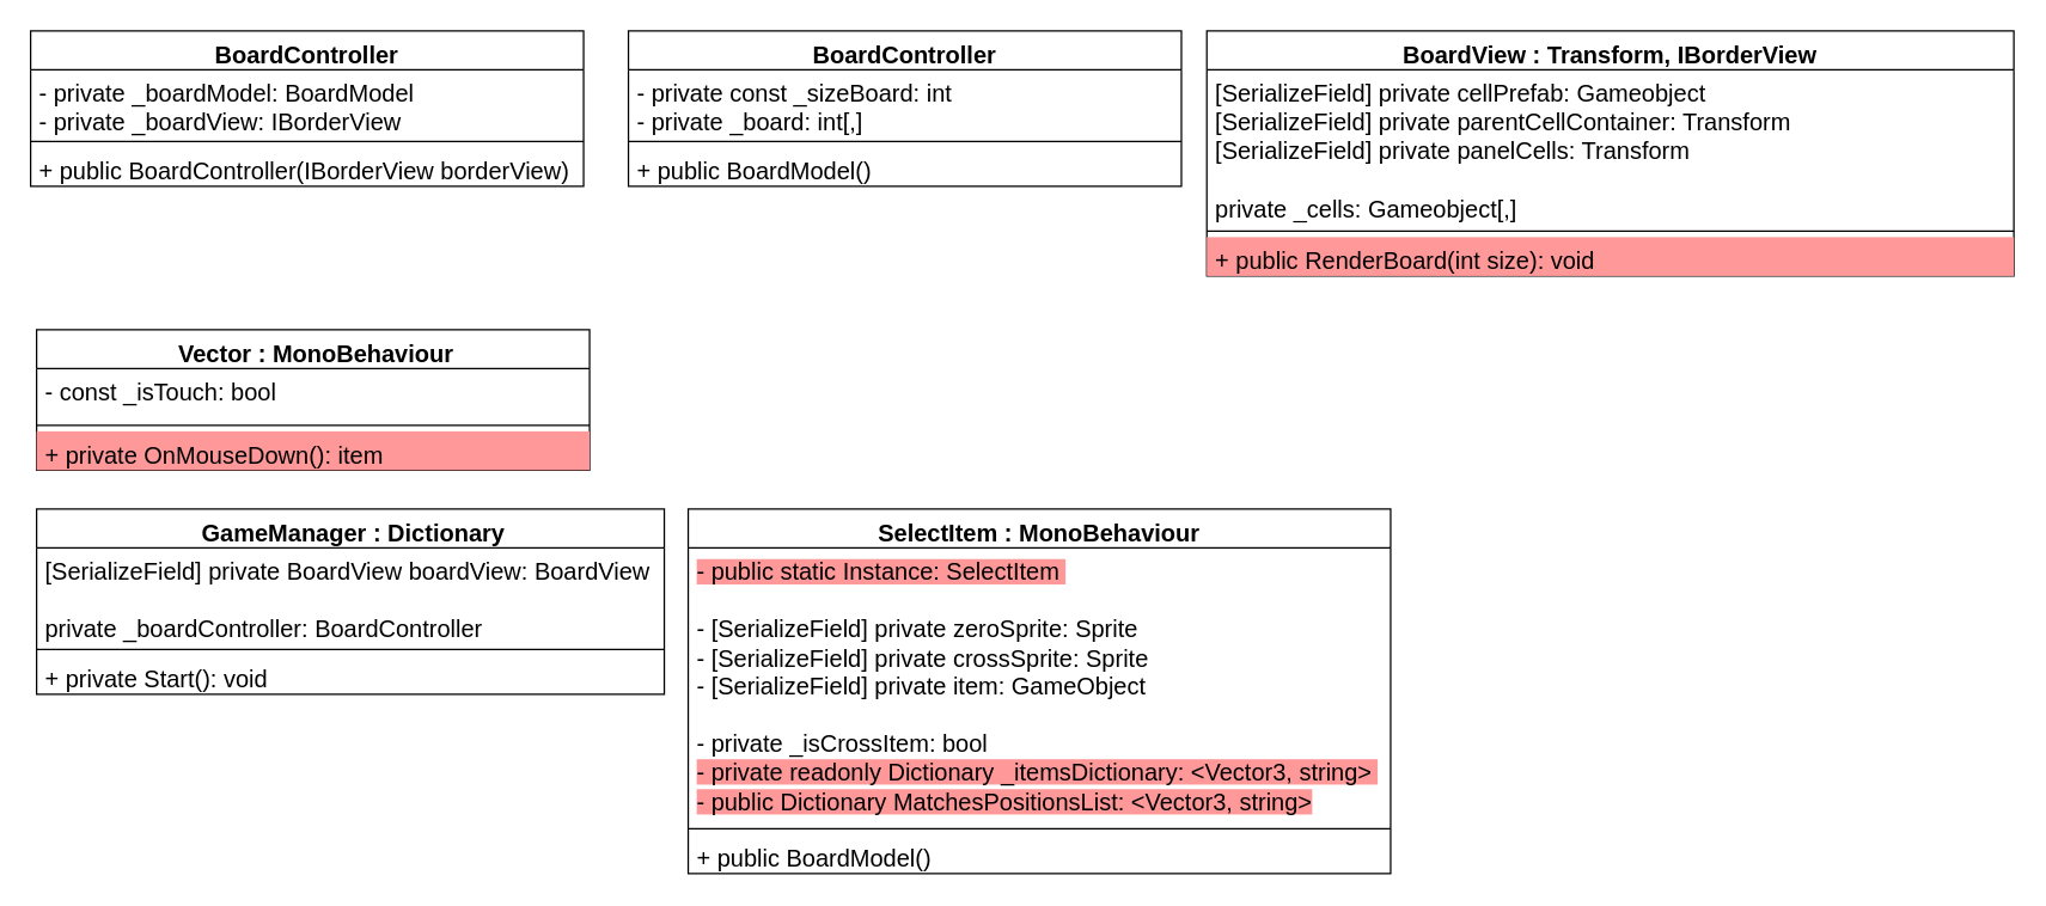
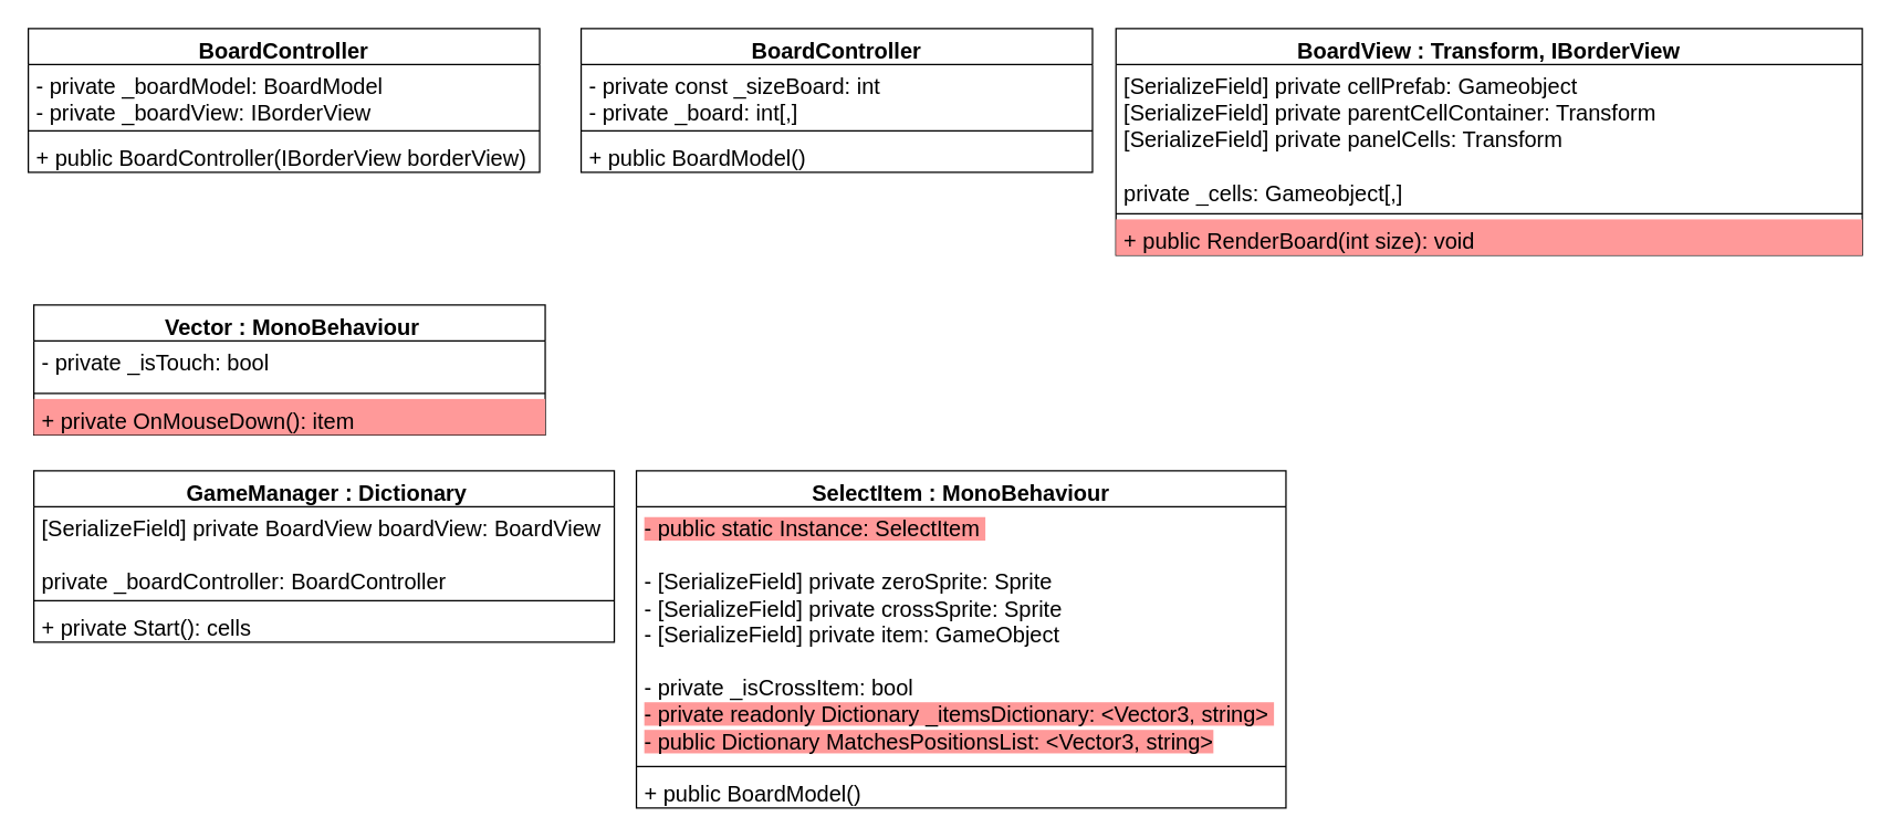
  <mxCell id="0" />
  <mxCell id="1" parent="0" />
  <mxCell id="2" value="BoardController" style="swimlane;fontStyle=1;align=center;verticalAlign=top;childLayout=stackLayout;horizontal=1;startSize=26;horizontalStack=0;resizeParent=1;resizeParentMax=0;resizeLast=0;collapsible=1;marginBottom=0;whiteSpace=wrap;html=1;fontSize=16;" vertex="1" parent="1"><mxGeometry x="20" y="20" width="370" height="104" as="geometry" /></mxCell>
  <mxCell id="3" value="- private _boardModel: BoardModel&lt;br&gt;- private _boardView: IBorderView&lt;br&gt;&amp;nbsp;" style="text;strokeColor=none;fillColor=none;align=left;verticalAlign=top;spacingLeft=4;spacingRight=4;overflow=hidden;rotatable=0;points=[[0,0.5],[1,0.5]];portConstraint=eastwest;whiteSpace=wrap;html=1;fontSize=16;" vertex="1" parent="2"><mxGeometry y="26" width="370" height="44" as="geometry" /></mxCell>
  <mxCell id="4" value="" style="line;strokeWidth=1;fillColor=none;align=left;verticalAlign=middle;spacingTop=-1;spacingLeft=3;spacingRight=3;rotatable=0;labelPosition=right;points=[];portConstraint=eastwest;strokeColor=inherit;fontSize=16;" vertex="1" parent="2"><mxGeometry y="70" width="370" height="8" as="geometry" /></mxCell>
  <mxCell id="5" value="+&amp;nbsp;public BoardController(IBorderView borderView)" style="text;strokeColor=none;fillColor=none;align=left;verticalAlign=top;spacingLeft=4;spacingRight=4;overflow=hidden;rotatable=0;points=[[0,0.5],[1,0.5]];portConstraint=eastwest;whiteSpace=wrap;html=1;fontSize=16;" vertex="1" parent="2"><mxGeometry y="78" width="370" height="26" as="geometry" /></mxCell>
  <mxCell id="6" value="BoardController" style="swimlane;fontStyle=1;align=center;verticalAlign=top;childLayout=stackLayout;horizontal=1;startSize=26;horizontalStack=0;resizeParent=1;resizeParentMax=0;resizeLast=0;collapsible=1;marginBottom=0;whiteSpace=wrap;html=1;fontSize=16;" vertex="1" parent="1"><mxGeometry x="420" y="20" width="370" height="104" as="geometry" /></mxCell>
  <mxCell id="7" value="&lt;div&gt;- private const _sizeBoard: int&lt;/div&gt;&lt;div&gt;&lt;span style=&quot;background-color: initial;&quot;&gt;- private _board: int[,]&lt;/span&gt;&lt;br&gt;&lt;/div&gt;" style="text;strokeColor=none;fillColor=none;align=left;verticalAlign=top;spacingLeft=4;spacingRight=4;overflow=hidden;rotatable=0;points=[[0,0.5],[1,0.5]];portConstraint=eastwest;whiteSpace=wrap;html=1;fontSize=16;" vertex="1" parent="6"><mxGeometry y="26" width="370" height="44" as="geometry" /></mxCell>
  <mxCell id="8" value="" style="line;strokeWidth=1;fillColor=none;align=left;verticalAlign=middle;spacingTop=-1;spacingLeft=3;spacingRight=3;rotatable=0;labelPosition=right;points=[];portConstraint=eastwest;strokeColor=inherit;fontSize=16;" vertex="1" parent="6"><mxGeometry y="70" width="370" height="8" as="geometry" /></mxCell>
  <mxCell id="9" value="+&amp;nbsp;public BoardModel()" style="text;strokeColor=none;fillColor=none;align=left;verticalAlign=top;spacingLeft=4;spacingRight=4;overflow=hidden;rotatable=0;points=[[0,0.5],[1,0.5]];portConstraint=eastwest;whiteSpace=wrap;html=1;fontSize=16;" vertex="1" parent="6"><mxGeometry y="78" width="370" height="26" as="geometry" /></mxCell>
  <mxCell id="10" value="BoardView : Transform, IBorderView" style="swimlane;fontStyle=1;align=center;verticalAlign=top;childLayout=stackLayout;horizontal=1;startSize=26;horizontalStack=0;resizeParent=1;resizeParentMax=0;resizeLast=0;collapsible=1;marginBottom=0;whiteSpace=wrap;html=1;fontSize=16;" vertex="1" parent="1"><mxGeometry x="807" y="20" width="540" height="164" as="geometry" /></mxCell>
  <mxCell id="11" value="&lt;div&gt;[SerializeField] private cellPrefab: Gameobject&lt;/div&gt;&lt;div&gt;&lt;span style=&quot;background-color: initial;&quot;&gt;[SerializeField] private parentCellContainer: Transform&lt;/span&gt;&lt;/div&gt;&lt;div&gt;[SerializeField] private panelCells: Transform&lt;/div&gt;&lt;div&gt;&lt;br&gt;&lt;/div&gt;&lt;div&gt;&lt;span style=&quot;background-color: initial;&quot;&gt;private _cells: Gameobject[,]&lt;/span&gt;&lt;/div&gt;" style="text;strokeColor=none;fillColor=none;align=left;verticalAlign=top;spacingLeft=4;spacingRight=4;overflow=hidden;rotatable=0;points=[[0,0.5],[1,0.5]];portConstraint=eastwest;whiteSpace=wrap;html=1;fontSize=16;" vertex="1" parent="10"><mxGeometry y="26" width="540" height="104" as="geometry" /></mxCell>
  <mxCell id="12" value="" style="line;strokeWidth=1;fillColor=none;align=left;verticalAlign=middle;spacingTop=-1;spacingLeft=3;spacingRight=3;rotatable=0;labelPosition=right;points=[];portConstraint=eastwest;strokeColor=inherit;fontSize=16;" vertex="1" parent="10"><mxGeometry y="130" width="540" height="8" as="geometry" /></mxCell>
  <mxCell id="13" value="+&amp;nbsp;public RenderBoard(int size): void" style="text;strokeColor=none;fillColor=#FF9999;align=left;verticalAlign=top;spacingLeft=4;spacingRight=4;overflow=hidden;rotatable=0;points=[[0,0.5],[1,0.5]];portConstraint=eastwest;whiteSpace=wrap;html=1;fontSize=16;" vertex="1" parent="10"><mxGeometry y="138" width="540" height="26" as="geometry" /></mxCell>
  <mxCell id="14" value="&amp;nbsp;Vector : MonoBehaviour" style="swimlane;fontStyle=1;align=center;verticalAlign=top;childLayout=stackLayout;horizontal=1;startSize=26;horizontalStack=0;resizeParent=1;resizeParentMax=0;resizeLast=0;collapsible=1;marginBottom=0;whiteSpace=wrap;html=1;fontSize=16;" vertex="1" parent="1"><mxGeometry x="24" y="220" width="370" height="94" as="geometry" /></mxCell>
- <mxCell id="15" value="-&amp;nbsp;const _isTouch: bool" style="text;strokeColor=none;fillColor=none;align=left;verticalAlign=top;spacingLeft=4;spacingRight=4;overflow=hidden;rotatable=0;points=[[0,0.5],[1,0.5]];portConstraint=eastwest;whiteSpace=wrap;html=1;fontSize=16;" vertex="1" parent="14"><mxGeometry y="26" width="370" height="34" as="geometry" /></mxCell>
+ <mxCell id="15" value="-&amp;nbsp;private _isTouch: bool" style="text;strokeColor=none;fillColor=none;align=left;verticalAlign=top;spacingLeft=4;spacingRight=4;overflow=hidden;rotatable=0;points=[[0,0.5],[1,0.5]];portConstraint=eastwest;whiteSpace=wrap;html=1;fontSize=16;" vertex="1" parent="14"><mxGeometry y="26" width="370" height="34" as="geometry" /></mxCell>
  <mxCell id="16" value="" style="line;strokeWidth=1;fillColor=none;align=left;verticalAlign=middle;spacingTop=-1;spacingLeft=3;spacingRight=3;rotatable=0;labelPosition=right;points=[];portConstraint=eastwest;strokeColor=inherit;fontSize=16;" vertex="1" parent="14"><mxGeometry y="60" width="370" height="8" as="geometry" /></mxCell>
  <mxCell id="17" value="+&amp;nbsp;private OnMouseDown(): item" style="text;strokeColor=none;fillColor=#FF9999;align=left;verticalAlign=top;spacingLeft=4;spacingRight=4;overflow=hidden;rotatable=0;points=[[0,0.5],[1,0.5]];portConstraint=eastwest;whiteSpace=wrap;html=1;fontSize=16;" vertex="1" parent="14"><mxGeometry y="68" width="370" height="26" as="geometry" /></mxCell>
  <mxCell id="18" value="&amp;nbsp;GameManager : Dictionary" style="swimlane;fontStyle=1;align=center;verticalAlign=top;childLayout=stackLayout;horizontal=1;startSize=26;horizontalStack=0;resizeParent=1;resizeParentMax=0;resizeLast=0;collapsible=1;marginBottom=0;whiteSpace=wrap;html=1;fontSize=16;" vertex="1" parent="1"><mxGeometry x="24" y="340" width="420" height="124" as="geometry" /></mxCell>
  <mxCell id="19" value="&lt;div&gt;&lt;div&gt;[SerializeField] private BoardView boardView:&amp;nbsp;BoardView&lt;/div&gt;&lt;div&gt;&lt;br&gt;&lt;/div&gt;&lt;div&gt;&lt;span style=&quot;background-color: initial;&quot;&gt;private _boardController:&amp;nbsp;&lt;/span&gt;BoardController&lt;/div&gt;&lt;/div&gt;&lt;div&gt;&lt;br&gt;&lt;/div&gt;" style="text;strokeColor=none;fillColor=none;align=left;verticalAlign=top;spacingLeft=4;spacingRight=4;overflow=hidden;rotatable=0;points=[[0,0.5],[1,0.5]];portConstraint=eastwest;whiteSpace=wrap;html=1;fontSize=16;" vertex="1" parent="18"><mxGeometry y="26" width="420" height="64" as="geometry" /></mxCell>
  <mxCell id="20" value="" style="line;strokeWidth=1;fillColor=none;align=left;verticalAlign=middle;spacingTop=-1;spacingLeft=3;spacingRight=3;rotatable=0;labelPosition=right;points=[];portConstraint=eastwest;strokeColor=inherit;fontSize=16;" vertex="1" parent="18"><mxGeometry y="90" width="420" height="8" as="geometry" /></mxCell>
- <mxCell id="21" value="+&amp;nbsp;private Start(): void" style="text;strokeColor=none;fillColor=none;align=left;verticalAlign=top;spacingLeft=4;spacingRight=4;overflow=hidden;rotatable=0;points=[[0,0.5],[1,0.5]];portConstraint=eastwest;whiteSpace=wrap;html=1;fontSize=16;" vertex="1" parent="18"><mxGeometry y="98" width="420" height="26" as="geometry" /></mxCell>
+ <mxCell id="21" value="+&amp;nbsp;private Start(): cells" style="text;strokeColor=none;fillColor=none;align=left;verticalAlign=top;spacingLeft=4;spacingRight=4;overflow=hidden;rotatable=0;points=[[0,0.5],[1,0.5]];portConstraint=eastwest;whiteSpace=wrap;html=1;fontSize=16;" vertex="1" parent="18"><mxGeometry y="98" width="420" height="26" as="geometry" /></mxCell>
  <mxCell id="22" value="SelectItem : MonoBehaviour" style="swimlane;fontStyle=1;align=center;verticalAlign=top;childLayout=stackLayout;horizontal=1;startSize=26;horizontalStack=0;resizeParent=1;resizeParentMax=0;resizeLast=0;collapsible=1;marginBottom=0;whiteSpace=wrap;html=1;fontSize=16;" vertex="1" parent="1"><mxGeometry x="460" y="340" width="470" height="244" as="geometry" /></mxCell>
  <mxCell id="23" value="&lt;div&gt;&lt;span style=&quot;background-color: rgb(255, 153, 153);&quot;&gt;-&amp;nbsp;public static Instance: SelectItem&amp;nbsp;&lt;/span&gt;&lt;/div&gt;&lt;div&gt;&lt;span style=&quot;background-color: rgb(255, 153, 153);&quot;&gt;&lt;br&gt;&lt;/span&gt;&lt;/div&gt;&lt;div&gt;&lt;div&gt;- [SerializeField] private zeroSprite: Sprite&lt;/div&gt;&lt;div&gt;- [SerializeField] private crossSprite: Sprite&lt;/div&gt;&lt;div style=&quot;&quot;&gt;- [SerializeField] private item: GameObject&lt;br&gt;&lt;/div&gt;&lt;div style=&quot;&quot;&gt;&lt;br&gt;&lt;/div&gt;&lt;div style=&quot;&quot;&gt;- private _isCrossItem: bool&lt;br&gt;&lt;/div&gt;&lt;div style=&quot;&quot;&gt;&lt;div style=&quot;&quot;&gt;&lt;span style=&quot;background-color: rgb(255, 153, 153);&quot;&gt;- private readonly Dictionary _itemsDictionary: &amp;lt;Vector3, string&amp;gt;&amp;nbsp;&lt;/span&gt;&lt;/div&gt;&lt;div style=&quot;&quot;&gt;&lt;span style=&quot;background-color: rgb(255, 153, 153);&quot;&gt;- public Dictionary MatchesPositionsList: &amp;lt;Vector3, string&amp;gt;&lt;/span&gt;&lt;/div&gt;&lt;/div&gt;&lt;/div&gt;" style="text;strokeColor=none;fillColor=none;align=left;verticalAlign=top;spacingLeft=4;spacingRight=4;overflow=hidden;rotatable=0;points=[[0,0.5],[1,0.5]];portConstraint=eastwest;whiteSpace=wrap;html=1;fontSize=16;" vertex="1" parent="22"><mxGeometry y="26" width="470" height="184" as="geometry" /></mxCell>
  <mxCell id="24" value="" style="line;strokeWidth=1;fillColor=none;align=left;verticalAlign=middle;spacingTop=-1;spacingLeft=3;spacingRight=3;rotatable=0;labelPosition=right;points=[];portConstraint=eastwest;strokeColor=inherit;fontSize=16;" vertex="1" parent="22"><mxGeometry y="210" width="470" height="8" as="geometry" /></mxCell>
  <mxCell id="25" value="+&amp;nbsp;public BoardModel()" style="text;strokeColor=none;fillColor=none;align=left;verticalAlign=top;spacingLeft=4;spacingRight=4;overflow=hidden;rotatable=0;points=[[0,0.5],[1,0.5]];portConstraint=eastwest;whiteSpace=wrap;html=1;fontSize=16;" vertex="1" parent="22"><mxGeometry y="218" width="470" height="26" as="geometry" /></mxCell>
